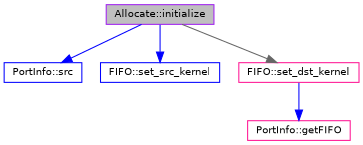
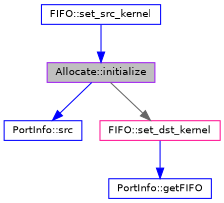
  digraph {
    rankdir=TB
    node [color=blue fontname=Helvetica fontsize=10 shape=record]
    edge [color=blue fontname=Helvetica fontsize=10 labelfontname=Helvetica labelfontsize=10 style=solid]
    n1 [color=purple fillcolor=grey75 fontcolor=black height=0.2 label="Allocate::initialize" style=filled width=0.4]
    n2 [height=0.2 label="PortInfo::src" width=0.4]
    n3 [height=0.2 label="FIFO::set_src_kernel" width=0.4]
    n4 [color=deeppink height=0.2 label="FIFO::set_dst_kernel" width=0.4]
-   n5 [color=deeppink height=0.2 label="PortInfo::getFIFO" width=0.4]
+   n5 [height=0.2 label="PortInfo::getFIFO" width=0.4]
    n1 -> n2
-   n1 -> n3
+   n3 -> n1
    n1 -> n4 [color=gray40]
    n4 -> n5
  }
